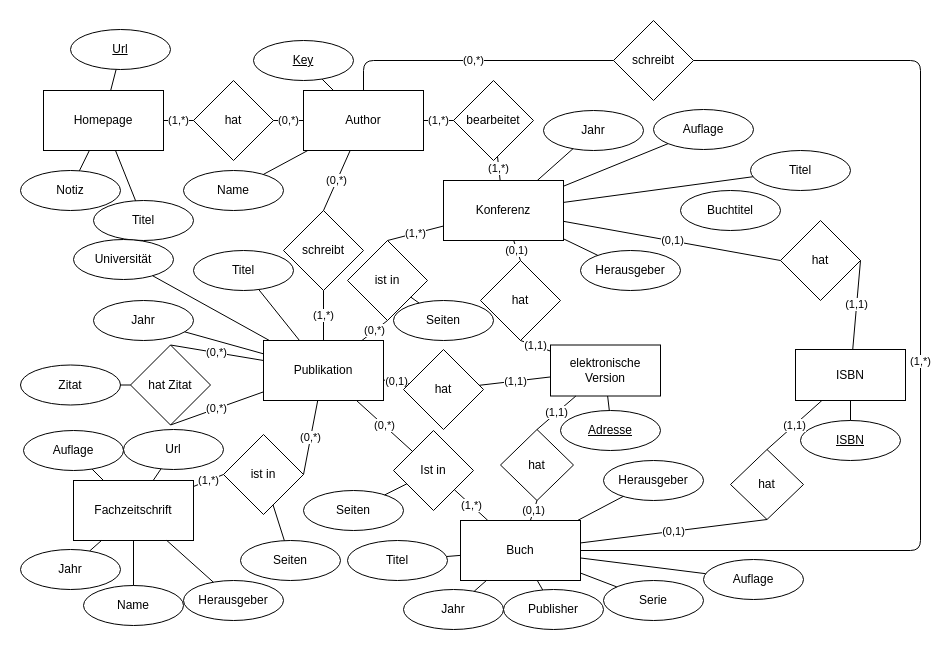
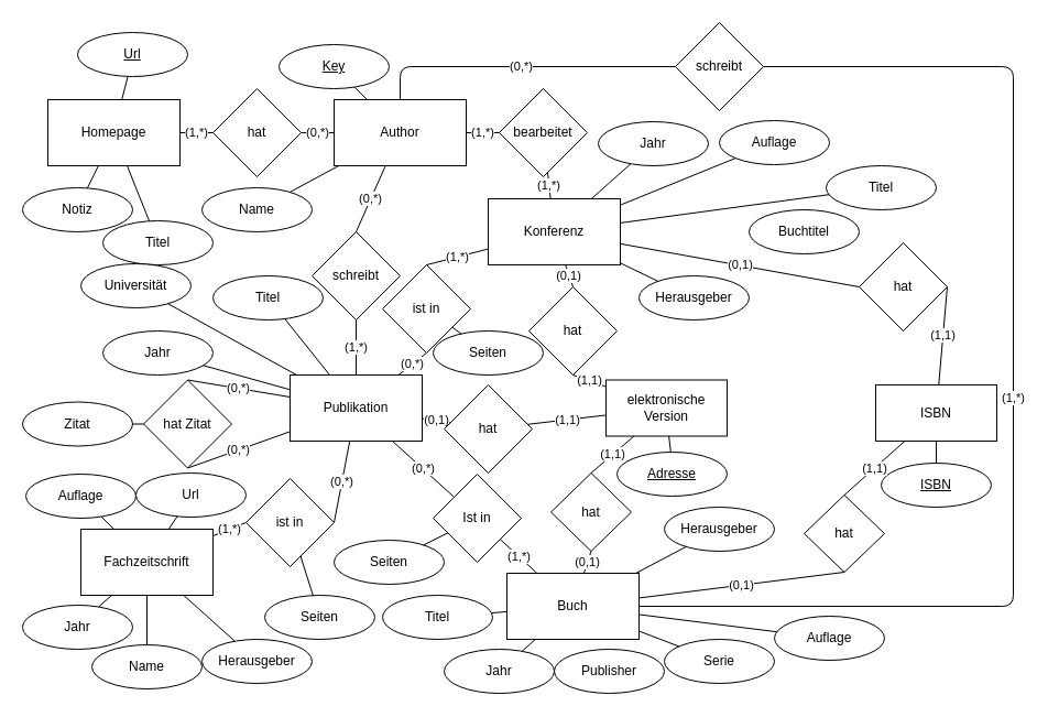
  <mxCell id="0" />
  <mxCell id="1" parent="0" />
  <mxCell id="2" value="Author" style="rounded=0;whiteSpace=wrap;html=1;" parent="1" vertex="1"><mxGeometry x="303" y="90" width="120" height="60" as="geometry" /></mxCell>
  <mxCell id="3" value="Publikation" style="rounded=0;whiteSpace=wrap;html=1;" parent="1" vertex="1"><mxGeometry x="263" y="340" width="120" height="60" as="geometry" /></mxCell>
  <mxCell id="4" value="Fachzeitschrift" style="rounded=0;whiteSpace=wrap;html=1;" parent="1" vertex="1"><mxGeometry x="73" y="480" width="120" height="60" as="geometry" /></mxCell>
  <mxCell id="5" value="schreibt" style="rhombus;whiteSpace=wrap;html=1;" parent="1" vertex="1"><mxGeometry x="283" y="210" width="80" height="80" as="geometry" /></mxCell>
  <mxCell id="6" value="(0,*)" style="endArrow=none;html=1;entryX=1;entryY=0.5;entryDx=0;entryDy=0;" parent="1" source="3" target="11" edge="1"><mxGeometry width="50" height="50" relative="1" as="geometry"><mxPoint x="383" y="440" as="sourcePoint" /><mxPoint x="443" y="440" as="targetPoint" /><Array as="points" /></mxGeometry></mxCell>
  <mxCell id="7" value="(0,*)" style="endArrow=none;html=1;entryX=0.5;entryY=0;entryDx=0;entryDy=0;" parent="1" source="2" target="5" edge="1"><mxGeometry width="50" height="50" relative="1" as="geometry"><mxPoint x="523" y="530" as="sourcePoint" /><mxPoint x="573" y="480" as="targetPoint" /></mxGeometry></mxCell>
  <mxCell id="8" value="(1,*)" style="endArrow=none;html=1;entryX=0.5;entryY=1;entryDx=0;entryDy=0;" parent="1" source="3" target="5" edge="1"><mxGeometry width="50" height="50" relative="1" as="geometry"><mxPoint x="393" y="340" as="sourcePoint" /><mxPoint x="443" y="290" as="targetPoint" /></mxGeometry></mxCell>
  <mxCell id="9" value="Konferenz" style="rounded=0;whiteSpace=wrap;html=1;" parent="1" vertex="1"><mxGeometry x="443" y="180" width="120" height="60" as="geometry" /></mxCell>
  <mxCell id="10" value="(0,*)" style="endArrow=none;html=1;entryX=0.5;entryY=1;entryDx=0;entryDy=0;" parent="1" source="3" target="13" edge="1"><mxGeometry width="50" height="50" relative="1" as="geometry"><mxPoint x="523" y="530" as="sourcePoint" /><mxPoint x="473" y="350" as="targetPoint" /></mxGeometry></mxCell>
  <mxCell id="11" value="ist in" style="rhombus;whiteSpace=wrap;html=1;" parent="1" vertex="1"><mxGeometry x="223" y="434" width="80" height="80" as="geometry" /></mxCell>
  <mxCell id="12" value="(1,*)" style="endArrow=none;html=1;exitX=0;exitY=0.5;exitDx=0;exitDy=0;" parent="1" source="11" target="4" edge="1"><mxGeometry width="50" height="50" relative="1" as="geometry"><mxPoint x="523" y="530" as="sourcePoint" /><mxPoint x="573" y="480" as="targetPoint" /></mxGeometry></mxCell>
  <mxCell id="13" value="ist in" style="rhombus;whiteSpace=wrap;html=1;" parent="1" vertex="1"><mxGeometry x="347" y="240" width="80" height="80" as="geometry" /></mxCell>
  <mxCell id="14" value="(1,*)" style="endArrow=none;html=1;entryX=0.5;entryY=0;entryDx=0;entryDy=0;" parent="1" source="9" target="13" edge="1"><mxGeometry width="50" height="50" relative="1" as="geometry"><mxPoint x="523" y="530" as="sourcePoint" /><mxPoint x="573" y="480" as="targetPoint" /></mxGeometry></mxCell>
  <mxCell id="15" style="edgeStyle=none;shape=link;rounded=0;orthogonalLoop=1;jettySize=auto;html=1;exitX=1;exitY=0.5;exitDx=0;exitDy=0;" parent="1" source="3" target="3" edge="1"><mxGeometry relative="1" as="geometry" /></mxCell>
  <mxCell id="16" value="Auflage" style="ellipse;whiteSpace=wrap;html=1;align=center;" parent="1" vertex="1"><mxGeometry x="23" y="430" width="100" height="40" as="geometry" /></mxCell>
  <mxCell id="17" value="&lt;u&gt;Key&lt;/u&gt;" style="ellipse;whiteSpace=wrap;html=1;align=center;" parent="1" vertex="1"><mxGeometry x="253" y="40" width="100" height="40" as="geometry" /></mxCell>
  <mxCell id="18" value="" style="endArrow=none;html=1;" parent="1" source="17" target="2" edge="1"><mxGeometry width="50" height="50" relative="1" as="geometry"><mxPoint x="523" y="530" as="sourcePoint" /><mxPoint x="573" y="480" as="targetPoint" /></mxGeometry></mxCell>
  <mxCell id="19" value="" style="endArrow=none;html=1;" parent="1" source="16" target="4" edge="1"><mxGeometry width="50" height="50" relative="1" as="geometry"><mxPoint x="523" y="530" as="sourcePoint" /><mxPoint x="573" y="480" as="targetPoint" /></mxGeometry></mxCell>
  <mxCell id="20" value="Name" style="ellipse;whiteSpace=wrap;html=1;align=center;" parent="1" vertex="1"><mxGeometry x="83" y="585" width="100" height="40" as="geometry" /></mxCell>
  <mxCell id="21" value="" style="endArrow=none;html=1;" parent="1" source="20" target="4" edge="1"><mxGeometry width="50" height="50" relative="1" as="geometry"><mxPoint x="64.142" y="680.316" as="sourcePoint" /><mxPoint x="573" y="480" as="targetPoint" /></mxGeometry></mxCell>
  <mxCell id="22" value="Titel" style="ellipse;whiteSpace=wrap;html=1;align=center;" parent="1" vertex="1"><mxGeometry x="750" y="150" width="100" height="40" as="geometry" /></mxCell>
  <mxCell id="23" value="" style="endArrow=none;html=1;" parent="1" source="22" target="9" edge="1"><mxGeometry width="50" height="50" relative="1" as="geometry"><mxPoint x="523" y="530" as="sourcePoint" /><mxPoint x="573" y="480" as="targetPoint" /></mxGeometry></mxCell>
  <mxCell id="24" value="Titel" style="ellipse;whiteSpace=wrap;html=1;align=center;" parent="1" vertex="1"><mxGeometry x="193" y="250" width="100" height="40" as="geometry" /></mxCell>
  <mxCell id="25" value="" style="endArrow=none;html=1;" parent="1" source="24" target="3" edge="1"><mxGeometry width="50" height="50" relative="1" as="geometry"><mxPoint x="523" y="530" as="sourcePoint" /><mxPoint x="573" y="480" as="targetPoint" /></mxGeometry></mxCell>
  <mxCell id="26" value="Jahr" style="ellipse;whiteSpace=wrap;html=1;align=center;" parent="1" vertex="1"><mxGeometry x="20" y="549" width="100" height="40" as="geometry" /></mxCell>
  <mxCell id="27" value="" style="endArrow=none;html=1;" parent="1" source="26" target="4" edge="1"><mxGeometry width="50" height="50" relative="1" as="geometry"><mxPoint x="573" y="480" as="sourcePoint" /><mxPoint x="533" y="440" as="targetPoint" /></mxGeometry></mxCell>
  <mxCell id="28" value="Jahr" style="ellipse;whiteSpace=wrap;html=1;align=center;" parent="1" vertex="1"><mxGeometry x="543" y="110" width="100" height="40" as="geometry" /></mxCell>
  <mxCell id="29" value="Auflage" style="ellipse;whiteSpace=wrap;html=1;align=center;" parent="1" vertex="1"><mxGeometry x="653" y="109" width="100" height="40" as="geometry" /></mxCell>
  <mxCell id="30" style="edgeStyle=none;rounded=0;orthogonalLoop=1;jettySize=auto;html=1;exitX=0.5;exitY=1;exitDx=0;exitDy=0;" parent="1" source="28" target="28" edge="1"><mxGeometry relative="1" as="geometry" /></mxCell>
  <mxCell id="31" value="" style="endArrow=none;html=1;" parent="1" source="9" target="28" edge="1"><mxGeometry width="50" height="50" relative="1" as="geometry"><mxPoint x="503" y="430" as="sourcePoint" /><mxPoint x="553" y="380" as="targetPoint" /></mxGeometry></mxCell>
  <mxCell id="32" value="" style="endArrow=none;html=1;" parent="1" source="29" target="9" edge="1"><mxGeometry width="50" height="50" relative="1" as="geometry"><mxPoint x="503" y="430" as="sourcePoint" /><mxPoint x="553" y="380" as="targetPoint" /></mxGeometry></mxCell>
  <mxCell id="33" value="Buchtitel" style="ellipse;whiteSpace=wrap;html=1;align=center;" parent="1" vertex="1"><mxGeometry x="680" y="190" width="100" height="40" as="geometry" /></mxCell>
  <mxCell id="34" value="bearbeitet" style="rhombus;whiteSpace=wrap;html=1;" parent="1" vertex="1"><mxGeometry x="453" y="80" width="80" height="80" as="geometry" /></mxCell>
  <mxCell id="35" value="(1,*)" style="endArrow=none;html=1;" parent="1" source="34" target="9" edge="1"><mxGeometry width="50" height="50" relative="1" as="geometry"><mxPoint x="503" y="430" as="sourcePoint" /><mxPoint x="553" y="380" as="targetPoint" /></mxGeometry></mxCell>
  <mxCell id="36" value="(1,*)" style="endArrow=none;html=1;" parent="1" source="2" target="34" edge="1"><mxGeometry width="50" height="50" relative="1" as="geometry"><mxPoint x="714" y="60" as="sourcePoint" /><mxPoint x="553" y="380" as="targetPoint" /></mxGeometry></mxCell>
  <mxCell id="37" value="(0,1)" style="endArrow=none;html=1;" parent="1" source="52" target="3" edge="1"><mxGeometry width="50" height="50" relative="1" as="geometry"><mxPoint x="303" y="500" as="sourcePoint" /><mxPoint x="573" y="480" as="targetPoint" /></mxGeometry></mxCell>
  <mxCell id="38" value="Buch" style="rounded=0;whiteSpace=wrap;html=1;" parent="1" vertex="1"><mxGeometry x="460" y="520" width="120" height="60" as="geometry" /></mxCell>
  <mxCell id="39" value="Titel" style="ellipse;whiteSpace=wrap;html=1;align=center;" parent="1" vertex="1"><mxGeometry x="347" y="540" width="100" height="40" as="geometry" /></mxCell>
  <mxCell id="40" value="Jahr" style="ellipse;whiteSpace=wrap;html=1;align=center;" parent="1" vertex="1"><mxGeometry x="403" y="589" width="100" height="40" as="geometry" /></mxCell>
  <mxCell id="41" value="Publisher" style="ellipse;whiteSpace=wrap;html=1;align=center;" parent="1" vertex="1"><mxGeometry x="503" y="589" width="100" height="40" as="geometry" /></mxCell>
  <mxCell id="42" style="edgeStyle=orthogonalEdgeStyle;rounded=0;orthogonalLoop=1;jettySize=auto;html=1;exitX=0.5;exitY=1;exitDx=0;exitDy=0;" parent="1" source="41" target="41" edge="1"><mxGeometry relative="1" as="geometry" /></mxCell>
  <mxCell id="43" value="Url" style="ellipse;whiteSpace=wrap;html=1;align=center;" parent="1" vertex="1"><mxGeometry x="123" y="429" width="100" height="40" as="geometry" /></mxCell>
  <mxCell id="44" value="" style="endArrow=none;html=1;" parent="1" source="43" target="4" edge="1"><mxGeometry width="50" height="50" relative="1" as="geometry"><mxPoint x="523" y="530" as="sourcePoint" /><mxPoint x="573" y="480" as="targetPoint" /></mxGeometry></mxCell>
  <mxCell id="45" value="" style="endArrow=none;html=1;" parent="1" source="38" target="39" edge="1"><mxGeometry width="50" height="50" relative="1" as="geometry"><mxPoint x="523" y="530" as="sourcePoint" /><mxPoint x="573" y="480" as="targetPoint" /></mxGeometry></mxCell>
  <mxCell id="46" value="" style="endArrow=none;html=1;" parent="1" source="38" target="40" edge="1"><mxGeometry width="50" height="50" relative="1" as="geometry"><mxPoint x="523" y="530" as="sourcePoint" /><mxPoint x="573" y="480" as="targetPoint" /></mxGeometry></mxCell>
- <mxCell id="47" value="" style="endArrow=none;html=1;" parent="1" source="41" target="38" edge="1"><mxGeometry width="50" height="50" relative="1" as="geometry"><mxPoint x="523" y="530" as="sourcePoint" /><mxPoint x="573" y="480" as="targetPoint" /></mxGeometry></mxCell>
  <mxCell id="48" value="Ist in" style="rhombus;whiteSpace=wrap;html=1;" parent="1" vertex="1"><mxGeometry x="393" y="430" width="80" height="80" as="geometry" /></mxCell>
  <mxCell id="49" value="(0,*)" style="endArrow=none;html=1;" parent="1" source="48" target="3" edge="1"><mxGeometry width="50" height="50" relative="1" as="geometry"><mxPoint x="523" y="530" as="sourcePoint" /><mxPoint x="573" y="480" as="targetPoint" /></mxGeometry></mxCell>
  <mxCell id="50" value="(1,*)" style="endArrow=none;html=1;" parent="1" source="48" target="38" edge="1"><mxGeometry width="50" height="50" relative="1" as="geometry"><mxPoint x="523" y="530" as="sourcePoint" /><mxPoint x="573" y="480" as="targetPoint" /></mxGeometry></mxCell>
  <mxCell id="51" value="elektronische Version" style="rounded=0;whiteSpace=wrap;html=1;" parent="1" vertex="1"><mxGeometry x="550" y="344.5" width="110" height="51" as="geometry" /></mxCell>
  <mxCell id="52" value="hat" style="rhombus;whiteSpace=wrap;html=1;" parent="1" vertex="1"><mxGeometry x="403" y="349" width="80" height="80" as="geometry" /></mxCell>
  <mxCell id="53" value="(1,1)" style="endArrow=none;html=1;" parent="1" source="52" target="51" edge="1"><mxGeometry width="50" height="50" relative="1" as="geometry"><mxPoint x="523" y="530" as="sourcePoint" /><mxPoint x="573" y="480" as="targetPoint" /></mxGeometry></mxCell>
  <mxCell id="54" value="&lt;u&gt;Adresse&lt;/u&gt;" style="ellipse;whiteSpace=wrap;html=1;align=center;" parent="1" vertex="1"><mxGeometry x="560" y="410" width="100" height="40" as="geometry" /></mxCell>
  <mxCell id="55" value="" style="endArrow=none;html=1;" parent="1" source="54" target="51" edge="1"><mxGeometry width="50" height="50" relative="1" as="geometry"><mxPoint x="523" y="530" as="sourcePoint" /><mxPoint x="573" y="480" as="targetPoint" /></mxGeometry></mxCell>
  <mxCell id="56" style="edgeStyle=orthogonalEdgeStyle;rounded=0;orthogonalLoop=1;jettySize=auto;html=1;exitX=0.5;exitY=1;exitDx=0;exitDy=0;" parent="1" source="20" target="20" edge="1"><mxGeometry relative="1" as="geometry" /></mxCell>
  <mxCell id="57" value="Seiten" style="ellipse;whiteSpace=wrap;html=1;align=center;" parent="1" vertex="1"><mxGeometry x="240" y="540" width="100" height="40" as="geometry" /></mxCell>
  <mxCell id="58" value="" style="endArrow=none;html=1;" parent="1" source="57" target="11" edge="1"><mxGeometry width="50" height="50" relative="1" as="geometry"><mxPoint x="523" y="530" as="sourcePoint" /><mxPoint x="573" y="480" as="targetPoint" /></mxGeometry></mxCell>
  <mxCell id="59" value="Homepage" style="rounded=0;whiteSpace=wrap;html=1;" parent="1" vertex="1"><mxGeometry x="43" y="90" width="120" height="60" as="geometry" /></mxCell>
  <mxCell id="60" value="hat" style="rhombus;whiteSpace=wrap;html=1;" parent="1" vertex="1"><mxGeometry x="193" y="80" width="80" height="80" as="geometry" /></mxCell>
  <mxCell id="61" value="(0,*)" style="endArrow=none;html=1;" parent="1" source="2" target="60" edge="1"><mxGeometry width="50" height="50" relative="1" as="geometry"><mxPoint x="523" y="230" as="sourcePoint" /><mxPoint x="573" y="180" as="targetPoint" /></mxGeometry></mxCell>
  <mxCell id="62" value="(1,*)" style="endArrow=none;html=1;" parent="1" source="60" target="59" edge="1"><mxGeometry width="50" height="50" relative="1" as="geometry"><mxPoint x="523" y="230" as="sourcePoint" /><mxPoint x="573" y="180" as="targetPoint" /></mxGeometry></mxCell>
  <mxCell id="63" value="Titel" style="ellipse;whiteSpace=wrap;html=1;align=center;" parent="1" vertex="1"><mxGeometry x="93" y="200" width="100" height="40" as="geometry" /></mxCell>
  <mxCell id="64" value="&lt;u&gt;Url&lt;/u&gt;" style="ellipse;whiteSpace=wrap;html=1;align=center;" parent="1" vertex="1"><mxGeometry x="70" y="29" width="100" height="40" as="geometry" /></mxCell>
  <mxCell id="65" value="" style="endArrow=none;html=1;" parent="1" source="63" target="59" edge="1"><mxGeometry width="50" height="50" relative="1" as="geometry"><mxPoint x="343" y="210" as="sourcePoint" /><mxPoint x="393" y="160" as="targetPoint" /></mxGeometry></mxCell>
  <mxCell id="66" value="" style="endArrow=none;html=1;" parent="1" source="64" target="59" edge="1"><mxGeometry width="50" height="50" relative="1" as="geometry"><mxPoint x="343" y="210" as="sourcePoint" /><mxPoint x="393" y="160" as="targetPoint" /></mxGeometry></mxCell>
  <mxCell id="67" value="Notiz" style="ellipse;whiteSpace=wrap;html=1;align=center;" parent="1" vertex="1"><mxGeometry x="20" y="170" width="100" height="40" as="geometry" /></mxCell>
  <mxCell id="68" value="" style="endArrow=none;html=1;" parent="1" source="67" target="59" edge="1"><mxGeometry width="50" height="50" relative="1" as="geometry"><mxPoint x="343" y="210" as="sourcePoint" /><mxPoint x="393" y="160" as="targetPoint" /></mxGeometry></mxCell>
  <mxCell id="69" value="hat Zitat" style="rhombus;whiteSpace=wrap;html=1;" parent="1" vertex="1"><mxGeometry x="130" y="344.5" width="80" height="80" as="geometry" /></mxCell>
  <mxCell id="70" value="(0,*)" style="endArrow=none;html=1;exitX=0.5;exitY=0;exitDx=0;exitDy=0;" parent="1" source="69" target="3" edge="1"><mxGeometry width="50" height="50" relative="1" as="geometry"><mxPoint x="303" y="530" as="sourcePoint" /><mxPoint x="353" y="480" as="targetPoint" /></mxGeometry></mxCell>
  <mxCell id="71" value="(0,*)" style="endArrow=none;html=1;exitX=0.5;exitY=1;exitDx=0;exitDy=0;" parent="1" source="69" target="3" edge="1"><mxGeometry width="50" height="50" relative="1" as="geometry"><mxPoint x="303" y="530" as="sourcePoint" /><mxPoint x="-67" y="380" as="targetPoint" /></mxGeometry></mxCell>
  <mxCell id="72" value="Seiten" style="ellipse;whiteSpace=wrap;html=1;align=center;" parent="1" vertex="1"><mxGeometry x="303" y="490" width="100" height="40" as="geometry" /></mxCell>
  <mxCell id="73" value="" style="endArrow=none;html=1;" parent="1" source="48" target="72" edge="1"><mxGeometry width="50" height="50" relative="1" as="geometry"><mxPoint x="553" y="360" as="sourcePoint" /><mxPoint x="603" y="310" as="targetPoint" /></mxGeometry></mxCell>
  <mxCell id="74" value="Seiten" style="ellipse;whiteSpace=wrap;html=1;align=center;" parent="1" vertex="1"><mxGeometry x="393" y="300" width="100" height="40" as="geometry" /></mxCell>
  <mxCell id="75" value="" style="endArrow=none;html=1;" parent="1" source="13" target="74" edge="1"><mxGeometry width="50" height="50" relative="1" as="geometry"><mxPoint x="553" y="600" as="sourcePoint" /><mxPoint x="603" y="550" as="targetPoint" /></mxGeometry></mxCell>
  <mxCell id="76" style="edgeStyle=orthogonalEdgeStyle;rounded=0;orthogonalLoop=1;jettySize=auto;html=1;exitX=0.5;exitY=1;exitDx=0;exitDy=0;" parent="1" source="22" target="22" edge="1"><mxGeometry relative="1" as="geometry" /></mxCell>
  <mxCell id="77" value="hat" style="rhombus;whiteSpace=wrap;html=1;" parent="1" vertex="1"><mxGeometry x="500" y="429" width="73" height="71" as="geometry" /></mxCell>
  <mxCell id="78" value="(1,1)" style="endArrow=none;html=1;exitX=0.5;exitY=0;exitDx=0;exitDy=0;" parent="1" source="77" target="51" edge="1"><mxGeometry width="50" height="50" relative="1" as="geometry"><mxPoint x="550.895" y="407.895" as="sourcePoint" /><mxPoint x="633" y="403.333" as="targetPoint" /></mxGeometry></mxCell>
  <mxCell id="79" value="(0,1)" style="endArrow=none;html=1;entryX=0.5;entryY=1;entryDx=0;entryDy=0;" parent="1" source="38" target="77" edge="1"><mxGeometry width="50" height="50" relative="1" as="geometry"><mxPoint x="475" y="412" as="sourcePoint" /><mxPoint x="383" y="416.842" as="targetPoint" /></mxGeometry></mxCell>
  <mxCell id="80" value="hat" style="rhombus;whiteSpace=wrap;html=1;" parent="1" vertex="1"><mxGeometry x="480" y="260" width="80" height="80" as="geometry" /></mxCell>
  <mxCell id="81" value="(1,1)" style="endArrow=none;html=1;exitX=0.5;exitY=1;exitDx=0;exitDy=0;" parent="1" source="80" target="51" edge="1"><mxGeometry width="50" height="50" relative="1" as="geometry"><mxPoint x="550.895" y="407.895" as="sourcePoint" /><mxPoint x="633" y="403.333" as="targetPoint" /></mxGeometry></mxCell>
  <mxCell id="82" value="(0,1)" style="endArrow=none;html=1;exitX=0.5;exitY=0;exitDx=0;exitDy=0;" parent="1" source="80" target="9" edge="1"><mxGeometry width="50" height="50" relative="1" as="geometry"><mxPoint x="563" y="267.58" as="sourcePoint" /><mxPoint x="471" y="272.422" as="targetPoint" /></mxGeometry></mxCell>
  <mxCell id="83" value="schreibt" style="rhombus;whiteSpace=wrap;html=1;" parent="1" vertex="1"><mxGeometry x="613" y="20" width="80" height="80" as="geometry" /></mxCell>
  <mxCell id="84" value="(0,*)" style="endArrow=none;html=1;entryX=0;entryY=0.5;entryDx=0;entryDy=0;edgeStyle=orthogonalEdgeStyle;" parent="1" source="2" target="83" edge="1"><mxGeometry width="50" height="50" relative="1" as="geometry"><mxPoint x="359.667" y="160" as="sourcePoint" /><mxPoint x="333" y="220" as="targetPoint" /><Array as="points"><mxPoint x="363" y="60" /></Array></mxGeometry></mxCell>
  <mxCell id="85" value="(1,*)" style="endArrow=none;html=1;entryX=1;entryY=0.5;entryDx=0;entryDy=0;edgeStyle=orthogonalEdgeStyle;" parent="1" source="38" target="83" edge="1"><mxGeometry width="50" height="50" relative="1" as="geometry"><mxPoint x="735.5" y="65" as="sourcePoint" /><mxPoint x="743" y="-25" as="targetPoint" /><Array as="points"><mxPoint x="920" y="550" /><mxPoint x="920" y="60" /></Array></mxGeometry></mxCell>
  <mxCell id="86" value="Name" style="ellipse;whiteSpace=wrap;html=1;align=center;" parent="1" vertex="1"><mxGeometry x="183" y="170" width="100" height="40" as="geometry" /></mxCell>
  <mxCell id="87" value="" style="endArrow=none;html=1;strokeColor=#000000;" parent="1" source="2" target="86" edge="1"><mxGeometry width="50" height="50" relative="1" as="geometry"><mxPoint x="320" y="639" as="sourcePoint" /><mxPoint x="370" y="589" as="targetPoint" /></mxGeometry></mxCell>
  <mxCell id="88" value="Jahr" style="ellipse;whiteSpace=wrap;html=1;align=center;" parent="1" vertex="1"><mxGeometry x="93" y="300" width="100" height="40" as="geometry" /></mxCell>
  <mxCell id="89" value="" style="endArrow=none;html=1;" parent="1" source="88" target="3" edge="1"><mxGeometry width="50" height="50" relative="1" as="geometry"><mxPoint x="559.25" y="580" as="sourcePoint" /><mxPoint x="523.518" y="611.762" as="targetPoint" /></mxGeometry></mxCell>
  <mxCell id="90" value="ISBN" style="rounded=0;whiteSpace=wrap;html=1;" parent="1" vertex="1"><mxGeometry x="795" y="349" width="110" height="51" as="geometry" /></mxCell>
  <mxCell id="91" value="&lt;u&gt;ISBN&lt;/u&gt;" style="ellipse;whiteSpace=wrap;html=1;align=center;" parent="1" vertex="1"><mxGeometry x="800" y="420" width="100" height="40" as="geometry" /></mxCell>
  <mxCell id="92" value="" style="endArrow=none;html=1;strokeColor=#000000;" parent="1" source="90" target="91" edge="1"><mxGeometry width="50" height="50" relative="1" as="geometry"><mxPoint x="320" y="639" as="sourcePoint" /><mxPoint x="370" y="589" as="targetPoint" /></mxGeometry></mxCell>
  <mxCell id="93" value="hat" style="rhombus;whiteSpace=wrap;html=1;" parent="1" vertex="1"><mxGeometry x="730" y="449" width="73" height="70" as="geometry" /></mxCell>
  <mxCell id="94" value="(1,1)" style="endArrow=none;html=1;entryX=0.5;entryY=0;entryDx=0;entryDy=0;" parent="1" source="90" target="93" edge="1"><mxGeometry width="50" height="50" relative="1" as="geometry"><mxPoint x="583" y="430" as="sourcePoint" /><mxPoint x="623" y="418" as="targetPoint" /></mxGeometry></mxCell>
  <mxCell id="95" value="(0,1)" style="endArrow=none;html=1;exitX=0.5;exitY=1;exitDx=0;exitDy=0;" parent="1" source="93" target="38" edge="1"><mxGeometry width="50" height="50" relative="1" as="geometry"><mxPoint x="583" y="300" as="sourcePoint" /><mxPoint x="539.25" y="250" as="targetPoint" /></mxGeometry></mxCell>
  <mxCell id="96" value="hat" style="rhombus;whiteSpace=wrap;html=1;" parent="1" vertex="1"><mxGeometry x="780" y="220" width="80" height="80" as="geometry" /></mxCell>
  <mxCell id="97" value="(1,1)" style="endArrow=none;html=1;entryX=1;entryY=0.5;entryDx=0;entryDy=0;" parent="1" source="90" target="96" edge="1"><mxGeometry width="50" height="50" relative="1" as="geometry"><mxPoint x="790" y="418.037" as="sourcePoint" /><mxPoint x="743" y="440" as="targetPoint" /></mxGeometry></mxCell>
  <mxCell id="98" value="(0,1)" style="endArrow=none;html=1;exitX=0;exitY=0.5;exitDx=0;exitDy=0;" parent="1" source="96" target="9" edge="1"><mxGeometry width="50" height="50" relative="1" as="geometry"><mxPoint x="715.727" y="492.727" as="sourcePoint" /><mxPoint x="653" y="522" as="targetPoint" /></mxGeometry></mxCell>
  <mxCell id="99" value="Zitat" style="ellipse;whiteSpace=wrap;html=1;align=center;" parent="1" vertex="1"><mxGeometry x="20" y="364.5" width="100" height="40" as="geometry" /></mxCell>
  <mxCell id="100" value="" style="endArrow=none;html=1;strokeColor=#000000;" parent="1" source="69" target="99" edge="1"><mxGeometry width="50" height="50" relative="1" as="geometry"><mxPoint x="380" y="639" as="sourcePoint" /><mxPoint x="430" y="589" as="targetPoint" /></mxGeometry></mxCell>
  <mxCell id="101" value="Serie" style="ellipse;whiteSpace=wrap;html=1;align=center;" parent="1" vertex="1"><mxGeometry x="603" y="580" width="100" height="40" as="geometry" /></mxCell>
  <mxCell id="102" value="" style="endArrow=none;html=1;strokeColor=#000000;" parent="1" source="101" target="38" edge="1"><mxGeometry width="50" height="50" relative="1" as="geometry"><mxPoint x="600" y="819" as="sourcePoint" /><mxPoint x="650" y="769" as="targetPoint" /></mxGeometry></mxCell>
  <mxCell id="103" value="Universität" style="ellipse;whiteSpace=wrap;html=1;align=center;" parent="1" vertex="1"><mxGeometry x="73" y="239" width="100" height="40" as="geometry" /></mxCell>
  <mxCell id="104" value="" style="endArrow=none;html=1;" parent="1" source="103" target="3" edge="1"><mxGeometry width="50" height="50" relative="1" as="geometry"><mxPoint x="215.93" y="333.908" as="sourcePoint" /><mxPoint x="273" y="356.471" as="targetPoint" /></mxGeometry></mxCell>
  <mxCell id="105" value="Auflage" style="ellipse;whiteSpace=wrap;html=1;align=center;" parent="1" vertex="1"><mxGeometry x="703" y="559" width="100" height="40" as="geometry" /></mxCell>
  <mxCell id="106" value="" style="endArrow=none;html=1;strokeColor=#000000;" parent="1" source="105" target="38" edge="1"><mxGeometry width="50" height="50" relative="1" as="geometry"><mxPoint x="609.199" y="583.44" as="sourcePoint" /><mxPoint x="590" y="577.5" as="targetPoint" /></mxGeometry></mxCell>
  <mxCell id="107" value="Herausgeber" style="ellipse;whiteSpace=wrap;html=1;align=center;" parent="1" vertex="1"><mxGeometry x="603" y="460" width="100" height="40" as="geometry" /></mxCell>
  <mxCell id="108" value="Herausgeber" style="ellipse;whiteSpace=wrap;html=1;align=center;" parent="1" vertex="1"><mxGeometry x="580" y="250" width="100" height="40" as="geometry" /></mxCell>
  <mxCell id="109" value="Herausgeber" style="ellipse;whiteSpace=wrap;html=1;align=center;" parent="1" vertex="1"><mxGeometry x="183" y="580" width="100" height="40" as="geometry" /></mxCell>
  <mxCell id="110" value="" style="endArrow=none;html=1;" parent="1" source="38" target="107" edge="1"><mxGeometry width="50" height="50" relative="1" as="geometry"><mxPoint x="517" y="449" as="sourcePoint" /><mxPoint x="567" y="399" as="targetPoint" /></mxGeometry></mxCell>
  <mxCell id="111" value="" style="endArrow=none;html=1;" parent="1" source="108" target="9" edge="1"><mxGeometry width="50" height="50" relative="1" as="geometry"><mxPoint x="587" y="530" as="sourcePoint" /><mxPoint x="632.746" y="505.923" as="targetPoint" /></mxGeometry></mxCell>
  <mxCell id="112" value="" style="endArrow=none;html=1;" parent="1" source="109" target="4" edge="1"><mxGeometry width="50" height="50" relative="1" as="geometry"><mxPoint x="607.3" y="264.87" as="sourcePoint" /><mxPoint x="573" y="248.346" as="targetPoint" /></mxGeometry></mxCell>
